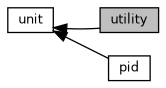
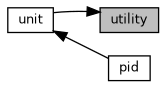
  digraph {
    rankdir=LR
    node [color=black fillcolor=white fontname=Helvetica fontsize=10 shape=box style=filled]
    edge [dir=back fontname=Helvetica fontsize=10 labelfontname=Helvetica labelfontsize=10 shape=plaintext style=solid]
    n1 [height=0.2 label=pid width=0.4]
    n2 [fillcolor=grey75 fontcolor=black height=0.2 label=utility width=0.4]
    n3 [height=0.2 label=unit width=0.4]
-   n3 -> n2
+   n2 -> n3
    n3 -> n1
  }
